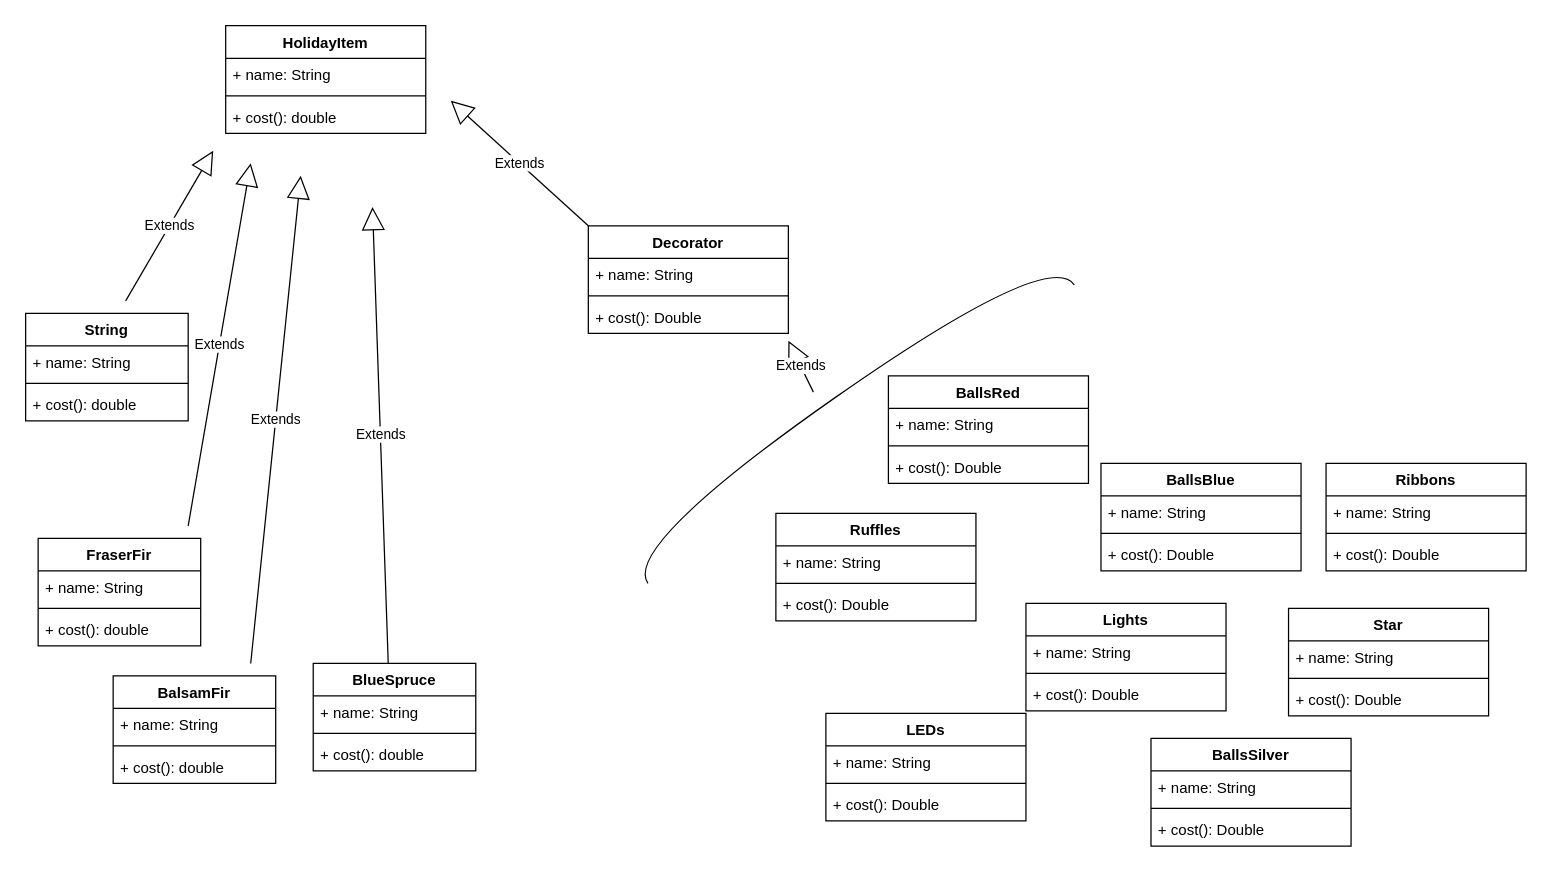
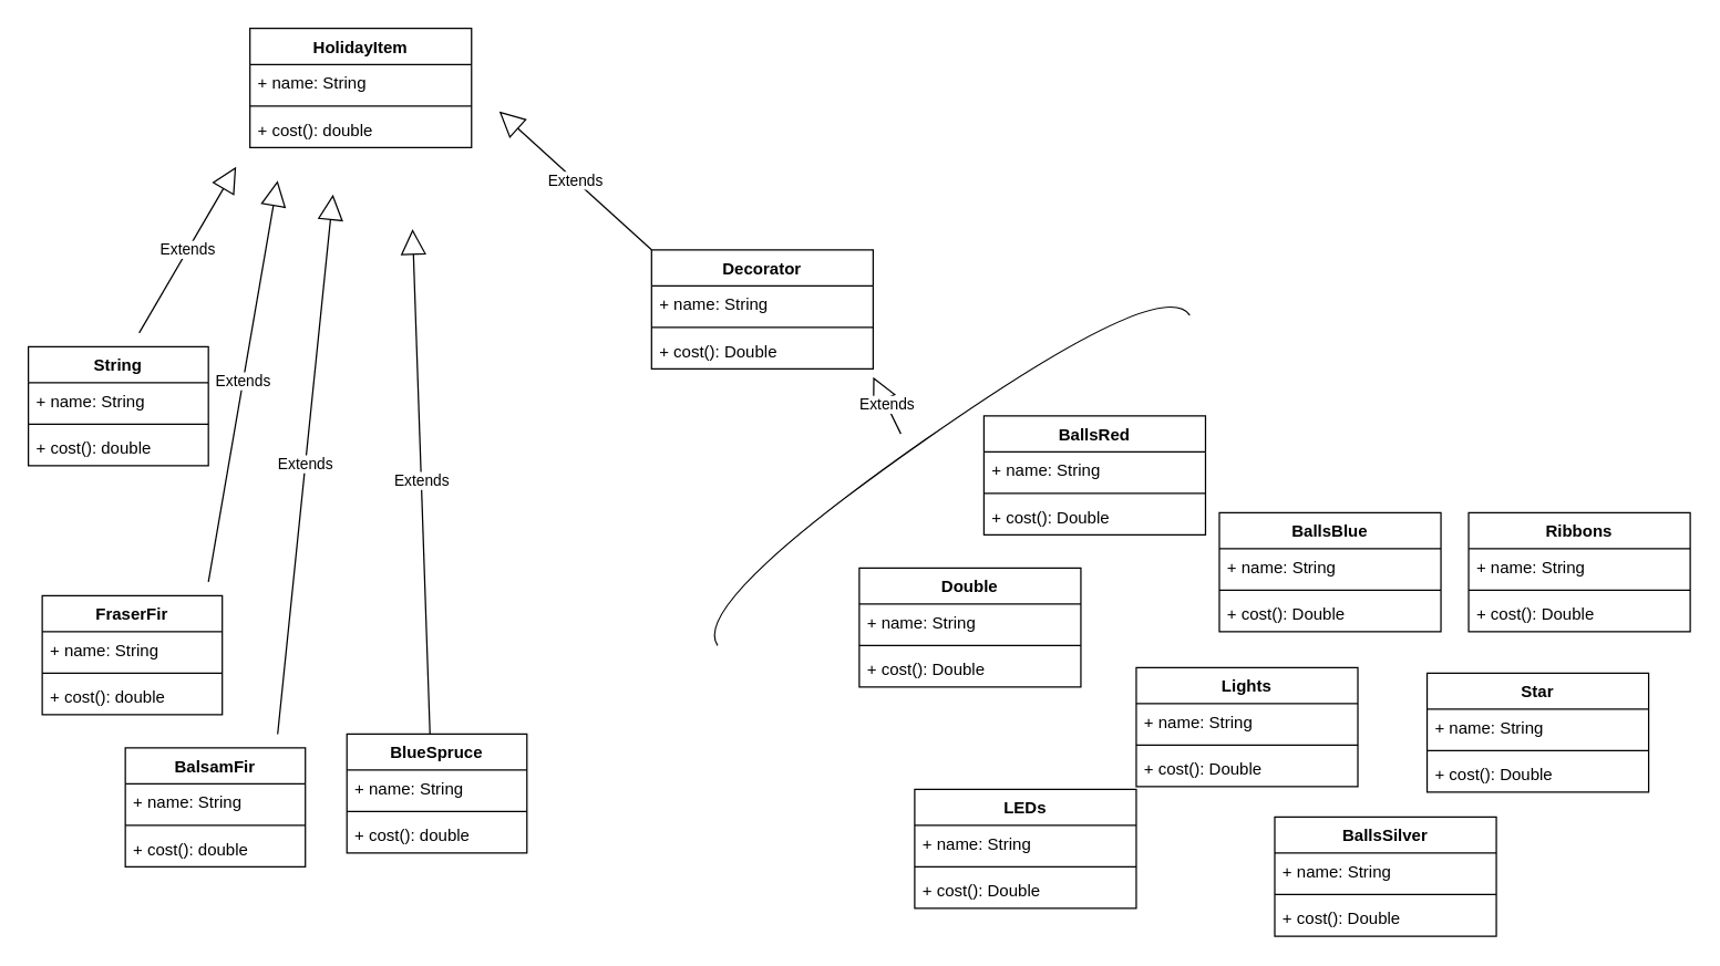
  <mxCell id="0" />
  <mxCell id="1" parent="0" />
  <mxCell id="2" value="HolidayItem" style="swimlane;fontStyle=1;align=center;verticalAlign=top;childLayout=stackLayout;horizontal=1;startSize=26;horizontalStack=0;resizeParent=1;resizeParentMax=0;resizeLast=0;collapsible=1;marginBottom=0;" vertex="1" parent="1"><mxGeometry x="180" y="20" width="160" height="86" as="geometry" /></mxCell>
  <mxCell id="3" value="+ name: String" style="text;strokeColor=none;fillColor=none;align=left;verticalAlign=top;spacingLeft=4;spacingRight=4;overflow=hidden;rotatable=0;points=[[0,0.5],[1,0.5]];portConstraint=eastwest;" vertex="1" parent="2"><mxGeometry y="26" width="160" height="26" as="geometry" /></mxCell>
  <mxCell id="4" value="" style="line;strokeWidth=1;fillColor=none;align=left;verticalAlign=middle;spacingTop=-1;spacingLeft=3;spacingRight=3;rotatable=0;labelPosition=right;points=[];portConstraint=eastwest;" vertex="1" parent="2"><mxGeometry y="52" width="160" height="8" as="geometry" /></mxCell>
  <mxCell id="5" value="+ cost(): double" style="text;strokeColor=none;fillColor=none;align=left;verticalAlign=top;spacingLeft=4;spacingRight=4;overflow=hidden;rotatable=0;points=[[0,0.5],[1,0.5]];portConstraint=eastwest;" vertex="1" parent="2"><mxGeometry y="60" width="160" height="26" as="geometry" /></mxCell>
  <mxCell id="6" value="Extends" style="endArrow=block;endSize=16;endFill=0;html=1;" edge="1" parent="1"><mxGeometry width="160" relative="1" as="geometry"><mxPoint x="100" y="240" as="sourcePoint" /><mxPoint x="170" y="120" as="targetPoint" /></mxGeometry></mxCell>
  <mxCell id="7" value="Extends" style="endArrow=block;endSize=16;endFill=0;html=1;" edge="1" parent="1"><mxGeometry width="160" relative="1" as="geometry"><mxPoint x="150" y="420" as="sourcePoint" /><mxPoint x="200" y="130" as="targetPoint" /></mxGeometry></mxCell>
  <mxCell id="8" value="Extends" style="endArrow=block;endSize=16;endFill=0;html=1;" edge="1" parent="1"><mxGeometry width="160" relative="1" as="geometry"><mxPoint x="200" y="530" as="sourcePoint" /><mxPoint x="240" y="140" as="targetPoint" /></mxGeometry></mxCell>
  <mxCell id="9" value="Extends" style="endArrow=block;endSize=16;endFill=0;html=1;" edge="1" parent="1"><mxGeometry width="160" relative="1" as="geometry"><mxPoint x="470" y="180" as="sourcePoint" /><mxPoint x="360" y="80" as="targetPoint" /></mxGeometry></mxCell>
  <mxCell id="10" value="String" style="swimlane;fontStyle=1;align=center;verticalAlign=top;childLayout=stackLayout;horizontal=1;startSize=26;horizontalStack=0;resizeParent=1;resizeParentMax=0;resizeLast=0;collapsible=1;marginBottom=0;" vertex="1" parent="1"><mxGeometry y="250" width="130" height="86" as="geometry" x="20" /></mxCell>
  <mxCell id="11" value="+ name: String" style="text;strokeColor=none;fillColor=none;align=left;verticalAlign=top;spacingLeft=4;spacingRight=4;overflow=hidden;rotatable=0;points=[[0,0.5],[1,0.5]];portConstraint=eastwest;" vertex="1" parent="10"><mxGeometry y="26" width="130" height="26" as="geometry" /></mxCell>
  <mxCell id="12" value="" style="line;strokeWidth=1;fillColor=none;align=left;verticalAlign=middle;spacingTop=-1;spacingLeft=3;spacingRight=3;rotatable=0;labelPosition=right;points=[];portConstraint=eastwest;" vertex="1" parent="10"><mxGeometry y="52" width="130" height="8" as="geometry" /></mxCell>
  <mxCell id="13" value="+ cost(): double" style="text;strokeColor=none;fillColor=none;align=left;verticalAlign=top;spacingLeft=4;spacingRight=4;overflow=hidden;rotatable=0;points=[[0,0.5],[1,0.5]];portConstraint=eastwest;" vertex="1" parent="10"><mxGeometry y="60" width="130" height="26" as="geometry" /></mxCell>
  <mxCell id="14" value="FraserFir" style="swimlane;fontStyle=1;align=center;verticalAlign=top;childLayout=stackLayout;horizontal=1;startSize=26;horizontalStack=0;resizeParent=1;resizeParentMax=0;resizeLast=0;collapsible=1;marginBottom=0;" vertex="1" parent="1"><mxGeometry x="30" y="430" width="130" height="86" as="geometry" /></mxCell>
  <mxCell id="15" value="+ name: String" style="text;strokeColor=none;fillColor=none;align=left;verticalAlign=top;spacingLeft=4;spacingRight=4;overflow=hidden;rotatable=0;points=[[0,0.5],[1,0.5]];portConstraint=eastwest;" vertex="1" parent="14"><mxGeometry y="26" width="130" height="26" as="geometry" /></mxCell>
  <mxCell id="16" value="" style="line;strokeWidth=1;fillColor=none;align=left;verticalAlign=middle;spacingTop=-1;spacingLeft=3;spacingRight=3;rotatable=0;labelPosition=right;points=[];portConstraint=eastwest;" vertex="1" parent="14"><mxGeometry y="52" width="130" height="8" as="geometry" /></mxCell>
  <mxCell id="17" value="+ cost(): double" style="text;strokeColor=none;fillColor=none;align=left;verticalAlign=top;spacingLeft=4;spacingRight=4;overflow=hidden;rotatable=0;points=[[0,0.5],[1,0.5]];portConstraint=eastwest;" vertex="1" parent="14"><mxGeometry y="60" width="130" height="26" as="geometry" /></mxCell>
  <mxCell id="18" value="BalsamFir" style="swimlane;fontStyle=1;align=center;verticalAlign=top;childLayout=stackLayout;horizontal=1;startSize=26;horizontalStack=0;resizeParent=1;resizeParentMax=0;resizeLast=0;collapsible=1;marginBottom=0;" vertex="1" parent="1"><mxGeometry x="90" y="540" width="130" height="86" as="geometry" /></mxCell>
  <mxCell id="19" value="+ name: String" style="text;strokeColor=none;fillColor=none;align=left;verticalAlign=top;spacingLeft=4;spacingRight=4;overflow=hidden;rotatable=0;points=[[0,0.5],[1,0.5]];portConstraint=eastwest;" vertex="1" parent="18"><mxGeometry y="26" width="130" height="26" as="geometry" /></mxCell>
  <mxCell id="20" value="" style="line;strokeWidth=1;fillColor=none;align=left;verticalAlign=middle;spacingTop=-1;spacingLeft=3;spacingRight=3;rotatable=0;labelPosition=right;points=[];portConstraint=eastwest;" vertex="1" parent="18"><mxGeometry y="52" width="130" height="8" as="geometry" /></mxCell>
  <mxCell id="21" value="+ cost(): double" style="text;strokeColor=none;fillColor=none;align=left;verticalAlign=top;spacingLeft=4;spacingRight=4;overflow=hidden;rotatable=0;points=[[0,0.5],[1,0.5]];portConstraint=eastwest;" vertex="1" parent="18"><mxGeometry y="60" width="130" height="26" as="geometry" /></mxCell>
  <mxCell id="22" value="BlueSpruce" style="swimlane;fontStyle=1;align=center;verticalAlign=top;childLayout=stackLayout;horizontal=1;startSize=26;horizontalStack=0;resizeParent=1;resizeParentMax=0;resizeLast=0;collapsible=1;marginBottom=0;" vertex="1" parent="1"><mxGeometry x="250" y="530" width="130" height="86" as="geometry" /></mxCell>
  <mxCell id="23" value="+ name: String" style="text;strokeColor=none;fillColor=none;align=left;verticalAlign=top;spacingLeft=4;spacingRight=4;overflow=hidden;rotatable=0;points=[[0,0.5],[1,0.5]];portConstraint=eastwest;" vertex="1" parent="22"><mxGeometry y="26" width="130" height="26" as="geometry" /></mxCell>
  <mxCell id="24" value="" style="line;strokeWidth=1;fillColor=none;align=left;verticalAlign=middle;spacingTop=-1;spacingLeft=3;spacingRight=3;rotatable=0;labelPosition=right;points=[];portConstraint=eastwest;" vertex="1" parent="22"><mxGeometry y="52" width="130" height="8" as="geometry" /></mxCell>
  <mxCell id="25" value="+ cost(): double" style="text;strokeColor=none;fillColor=none;align=left;verticalAlign=top;spacingLeft=4;spacingRight=4;overflow=hidden;rotatable=0;points=[[0,0.5],[1,0.5]];portConstraint=eastwest;" vertex="1" parent="22"><mxGeometry y="60" width="130" height="26" as="geometry" /></mxCell>
  <mxCell id="26" value="Extends" style="endArrow=block;endSize=16;endFill=0;html=1;" edge="1" parent="1"><mxGeometry width="160" relative="1" as="geometry"><mxPoint x="310" y="530" as="sourcePoint" /><mxPoint x="297.436" y="165" as="targetPoint" /></mxGeometry></mxCell>
  <mxCell id="27" value="Lights" style="swimlane;fontStyle=1;align=center;verticalAlign=top;childLayout=stackLayout;horizontal=1;startSize=26;horizontalStack=0;resizeParent=1;resizeParentMax=0;resizeLast=0;collapsible=1;marginBottom=0;" vertex="1" parent="1"><mxGeometry x="820" y="482" width="160" height="86" as="geometry" /></mxCell>
  <mxCell id="28" value="+ name: String" style="text;strokeColor=none;fillColor=none;align=left;verticalAlign=top;spacingLeft=4;spacingRight=4;overflow=hidden;rotatable=0;points=[[0,0.5],[1,0.5]];portConstraint=eastwest;" vertex="1" parent="27"><mxGeometry y="26" width="160" height="26" as="geometry" /></mxCell>
  <mxCell id="29" value="" style="line;strokeWidth=1;fillColor=none;align=left;verticalAlign=middle;spacingTop=-1;spacingLeft=3;spacingRight=3;rotatable=0;labelPosition=right;points=[];portConstraint=eastwest;" vertex="1" parent="27"><mxGeometry y="52" width="160" height="8" as="geometry" /></mxCell>
  <mxCell id="30" value="+ cost(): Double" style="text;strokeColor=none;fillColor=none;align=left;verticalAlign=top;spacingLeft=4;spacingRight=4;overflow=hidden;rotatable=0;points=[[0,0.5],[1,0.5]];portConstraint=eastwest;" vertex="1" parent="27"><mxGeometry y="60" width="160" height="26" as="geometry" /></mxCell>
  <mxCell id="31" value="LEDs" style="swimlane;fontStyle=1;align=center;verticalAlign=top;childLayout=stackLayout;horizontal=1;startSize=26;horizontalStack=0;resizeParent=1;resizeParentMax=0;resizeLast=0;collapsible=1;marginBottom=0;" vertex="1" parent="1"><mxGeometry x="660" y="570" width="160" height="86" as="geometry" /></mxCell>
  <mxCell id="32" value="+ name: String" style="text;strokeColor=none;fillColor=none;align=left;verticalAlign=top;spacingLeft=4;spacingRight=4;overflow=hidden;rotatable=0;points=[[0,0.5],[1,0.5]];portConstraint=eastwest;" vertex="1" parent="31"><mxGeometry y="26" width="160" height="26" as="geometry" /></mxCell>
  <mxCell id="33" value="" style="line;strokeWidth=1;fillColor=none;align=left;verticalAlign=middle;spacingTop=-1;spacingLeft=3;spacingRight=3;rotatable=0;labelPosition=right;points=[];portConstraint=eastwest;" vertex="1" parent="31"><mxGeometry y="52" width="160" height="8" as="geometry" /></mxCell>
  <mxCell id="34" value="+ cost(): Double" style="text;strokeColor=none;fillColor=none;align=left;verticalAlign=top;spacingLeft=4;spacingRight=4;overflow=hidden;rotatable=0;points=[[0,0.5],[1,0.5]];portConstraint=eastwest;" vertex="1" parent="31"><mxGeometry y="60" width="160" height="26" as="geometry" /></mxCell>
  <mxCell id="35" value="Extends" style="endArrow=block;endSize=16;endFill=0;html=1;" edge="1" parent="1"><mxGeometry width="160" relative="1" as="geometry"><mxPoint x="650" y="313" as="sourcePoint" /><mxPoint x="630" y="272" as="targetPoint" /></mxGeometry></mxCell>
  <mxCell id="36" value="Decorator" style="swimlane;fontStyle=1;align=center;verticalAlign=top;childLayout=stackLayout;horizontal=1;startSize=26;horizontalStack=0;resizeParent=1;resizeParentMax=0;resizeLast=0;collapsible=1;marginBottom=0;" vertex="1" parent="1"><mxGeometry x="470" y="180" width="160" height="86" as="geometry" /></mxCell>
  <mxCell id="37" value="+ name: String" style="text;strokeColor=none;fillColor=none;align=left;verticalAlign=top;spacingLeft=4;spacingRight=4;overflow=hidden;rotatable=0;points=[[0,0.5],[1,0.5]];portConstraint=eastwest;" vertex="1" parent="36"><mxGeometry y="26" width="160" height="26" as="geometry" /></mxCell>
  <mxCell id="38" value="" style="line;strokeWidth=1;fillColor=none;align=left;verticalAlign=middle;spacingTop=-1;spacingLeft=3;spacingRight=3;rotatable=0;labelPosition=right;points=[];portConstraint=eastwest;" vertex="1" parent="36"><mxGeometry y="52" width="160" height="8" as="geometry" /></mxCell>
  <mxCell id="39" value="+ cost(): Double" style="text;strokeColor=none;fillColor=none;align=left;verticalAlign=top;spacingLeft=4;spacingRight=4;overflow=hidden;rotatable=0;points=[[0,0.5],[1,0.5]];portConstraint=eastwest;" vertex="1" parent="36"><mxGeometry y="60" width="160" height="26" as="geometry" /></mxCell>
  <mxCell id="40" value="Star" style="swimlane;fontStyle=1;align=center;verticalAlign=top;childLayout=stackLayout;horizontal=1;startSize=26;horizontalStack=0;resizeParent=1;resizeParentMax=0;resizeLast=0;collapsible=1;marginBottom=0;" vertex="1" parent="1"><mxGeometry x="1030" y="486" width="160" height="86" as="geometry" /></mxCell>
  <mxCell id="41" value="+ name: String" style="text;strokeColor=none;fillColor=none;align=left;verticalAlign=top;spacingLeft=4;spacingRight=4;overflow=hidden;rotatable=0;points=[[0,0.5],[1,0.5]];portConstraint=eastwest;" vertex="1" parent="40"><mxGeometry y="26" width="160" height="26" as="geometry" /></mxCell>
  <mxCell id="42" value="" style="line;strokeWidth=1;fillColor=none;align=left;verticalAlign=middle;spacingTop=-1;spacingLeft=3;spacingRight=3;rotatable=0;labelPosition=right;points=[];portConstraint=eastwest;" vertex="1" parent="40"><mxGeometry y="52" width="160" height="8" as="geometry" /></mxCell>
  <mxCell id="43" value="+ cost(): Double" style="text;strokeColor=none;fillColor=none;align=left;verticalAlign=top;spacingLeft=4;spacingRight=4;overflow=hidden;rotatable=0;points=[[0,0.5],[1,0.5]];portConstraint=eastwest;" vertex="1" parent="40"><mxGeometry y="60" width="160" height="26" as="geometry" /></mxCell>
  <mxCell id="44" value="BallsSilver" style="swimlane;fontStyle=1;align=center;verticalAlign=top;childLayout=stackLayout;horizontal=1;startSize=26;horizontalStack=0;resizeParent=1;resizeParentMax=0;resizeLast=0;collapsible=1;marginBottom=0;" vertex="1" parent="1"><mxGeometry x="920" y="590" width="160" height="86" as="geometry" /></mxCell>
  <mxCell id="45" value="+ name: String" style="text;strokeColor=none;fillColor=none;align=left;verticalAlign=top;spacingLeft=4;spacingRight=4;overflow=hidden;rotatable=0;points=[[0,0.5],[1,0.5]];portConstraint=eastwest;" vertex="1" parent="44"><mxGeometry y="26" width="160" height="26" as="geometry" /></mxCell>
  <mxCell id="46" value="" style="line;strokeWidth=1;fillColor=none;align=left;verticalAlign=middle;spacingTop=-1;spacingLeft=3;spacingRight=3;rotatable=0;labelPosition=right;points=[];portConstraint=eastwest;" vertex="1" parent="44"><mxGeometry y="52" width="160" height="8" as="geometry" /></mxCell>
  <mxCell id="47" value="+ cost(): Double" style="text;strokeColor=none;fillColor=none;align=left;verticalAlign=top;spacingLeft=4;spacingRight=4;overflow=hidden;rotatable=0;points=[[0,0.5],[1,0.5]];portConstraint=eastwest;" vertex="1" parent="44"><mxGeometry y="60" width="160" height="26" as="geometry" /></mxCell>
  <mxCell id="48" value="" style="shape=requiredInterface;html=1;verticalLabelPosition=bottom;rotation=-125;" vertex="1" parent="1"><mxGeometry x="660" y="123.75" width="35.8" height="416.25" as="geometry" /></mxCell>
  <mxCell id="49" value="BallsRed" style="swimlane;fontStyle=1;align=center;verticalAlign=top;childLayout=stackLayout;horizontal=1;startSize=26;horizontalStack=0;resizeParent=1;resizeParentMax=0;resizeLast=0;collapsible=1;marginBottom=0;" vertex="1" parent="1"><mxGeometry x="710" y="300" width="160" height="86" as="geometry" /></mxCell>
  <mxCell id="50" value="+ name: String" style="text;strokeColor=none;fillColor=none;align=left;verticalAlign=top;spacingLeft=4;spacingRight=4;overflow=hidden;rotatable=0;points=[[0,0.5],[1,0.5]];portConstraint=eastwest;" vertex="1" parent="49"><mxGeometry y="26" width="160" height="26" as="geometry" /></mxCell>
  <mxCell id="51" value="" style="line;strokeWidth=1;fillColor=none;align=left;verticalAlign=middle;spacingTop=-1;spacingLeft=3;spacingRight=3;rotatable=0;labelPosition=right;points=[];portConstraint=eastwest;" vertex="1" parent="49"><mxGeometry y="52" width="160" height="8" as="geometry" /></mxCell>
  <mxCell id="52" value="+ cost(): Double" style="text;strokeColor=none;fillColor=none;align=left;verticalAlign=top;spacingLeft=4;spacingRight=4;overflow=hidden;rotatable=0;points=[[0,0.5],[1,0.5]];portConstraint=eastwest;" vertex="1" parent="49"><mxGeometry y="60" width="160" height="26" as="geometry" /></mxCell>
  <mxCell id="53" value="Ribbons" style="swimlane;fontStyle=1;align=center;verticalAlign=top;childLayout=stackLayout;horizontal=1;startSize=26;horizontalStack=0;resizeParent=1;resizeParentMax=0;resizeLast=0;collapsible=1;marginBottom=0;" vertex="1" parent="1"><mxGeometry x="1060" y="370" width="160" height="86" as="geometry" /></mxCell>
  <mxCell id="54" value="+ name: String" style="text;strokeColor=none;fillColor=none;align=left;verticalAlign=top;spacingLeft=4;spacingRight=4;overflow=hidden;rotatable=0;points=[[0,0.5],[1,0.5]];portConstraint=eastwest;" vertex="1" parent="53"><mxGeometry y="26" width="160" height="26" as="geometry" /></mxCell>
  <mxCell id="55" value="" style="line;strokeWidth=1;fillColor=none;align=left;verticalAlign=middle;spacingTop=-1;spacingLeft=3;spacingRight=3;rotatable=0;labelPosition=right;points=[];portConstraint=eastwest;" vertex="1" parent="53"><mxGeometry y="52" width="160" height="8" as="geometry" /></mxCell>
  <mxCell id="56" value="+ cost(): Double" style="text;strokeColor=none;fillColor=none;align=left;verticalAlign=top;spacingLeft=4;spacingRight=4;overflow=hidden;rotatable=0;points=[[0,0.5],[1,0.5]];portConstraint=eastwest;" vertex="1" parent="53"><mxGeometry y="60" width="160" height="26" as="geometry" /></mxCell>
- <mxCell id="57" value="Ruffles" style="swimlane;fontStyle=1;align=center;verticalAlign=top;childLayout=stackLayout;horizontal=1;startSize=26;horizontalStack=0;resizeParent=1;resizeParentMax=0;resizeLast=0;collapsible=1;marginBottom=0;" vertex="1" parent="1"><mxGeometry x="620" y="410" width="160" height="86" as="geometry" /></mxCell>
+ <mxCell id="57" value="Double" style="swimlane;fontStyle=1;align=center;verticalAlign=top;childLayout=stackLayout;horizontal=1;startSize=26;horizontalStack=0;resizeParent=1;resizeParentMax=0;resizeLast=0;collapsible=1;marginBottom=0;" vertex="1" parent="1"><mxGeometry x="620" y="410" width="160" height="86" as="geometry" /></mxCell>
  <mxCell id="58" value="+ name: String" style="text;strokeColor=none;fillColor=none;align=left;verticalAlign=top;spacingLeft=4;spacingRight=4;overflow=hidden;rotatable=0;points=[[0,0.5],[1,0.5]];portConstraint=eastwest;" vertex="1" parent="57"><mxGeometry y="26" width="160" height="26" as="geometry" /></mxCell>
  <mxCell id="59" value="" style="line;strokeWidth=1;fillColor=none;align=left;verticalAlign=middle;spacingTop=-1;spacingLeft=3;spacingRight=3;rotatable=0;labelPosition=right;points=[];portConstraint=eastwest;" vertex="1" parent="57"><mxGeometry y="52" width="160" height="8" as="geometry" /></mxCell>
  <mxCell id="60" value="+ cost(): Double" style="text;strokeColor=none;fillColor=none;align=left;verticalAlign=top;spacingLeft=4;spacingRight=4;overflow=hidden;rotatable=0;points=[[0,0.5],[1,0.5]];portConstraint=eastwest;" vertex="1" parent="57"><mxGeometry y="60" width="160" height="26" as="geometry" /></mxCell>
  <mxCell id="61" value="BallsBlue" style="swimlane;fontStyle=1;align=center;verticalAlign=top;childLayout=stackLayout;horizontal=1;startSize=26;horizontalStack=0;resizeParent=1;resizeParentMax=0;resizeLast=0;collapsible=1;marginBottom=0;" vertex="1" parent="1"><mxGeometry x="880" y="370" width="160" height="86" as="geometry" /></mxCell>
  <mxCell id="62" value="+ name: String" style="text;strokeColor=none;fillColor=none;align=left;verticalAlign=top;spacingLeft=4;spacingRight=4;overflow=hidden;rotatable=0;points=[[0,0.5],[1,0.5]];portConstraint=eastwest;" vertex="1" parent="61"><mxGeometry y="26" width="160" height="26" as="geometry" /></mxCell>
  <mxCell id="63" value="" style="line;strokeWidth=1;fillColor=none;align=left;verticalAlign=middle;spacingTop=-1;spacingLeft=3;spacingRight=3;rotatable=0;labelPosition=right;points=[];portConstraint=eastwest;" vertex="1" parent="61"><mxGeometry y="52" width="160" height="8" as="geometry" /></mxCell>
  <mxCell id="64" value="+ cost(): Double" style="text;strokeColor=none;fillColor=none;align=left;verticalAlign=top;spacingLeft=4;spacingRight=4;overflow=hidden;rotatable=0;points=[[0,0.5],[1,0.5]];portConstraint=eastwest;" vertex="1" parent="61"><mxGeometry y="60" width="160" height="26" as="geometry" /></mxCell>
